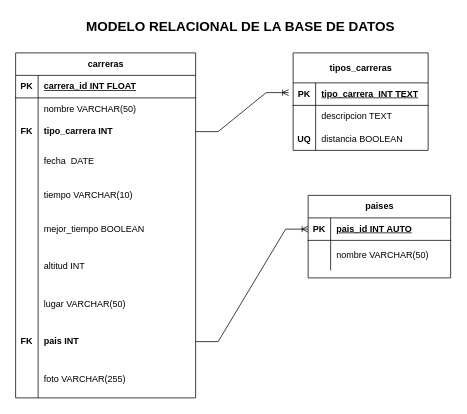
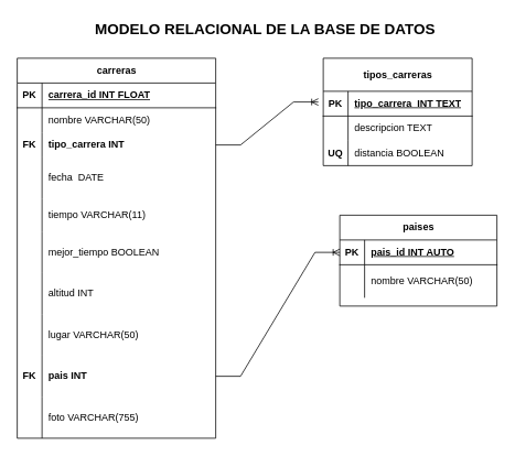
  <mxCell id="0" />
  <mxCell id="1" parent="0" />
  <mxCell id="2" value="carreras" style="shape=table;startSize=30;container=1;collapsible=1;childLayout=tableLayout;fixedRows=1;rowLines=0;fontStyle=1;align=center;resizeLast=1;html=1;" parent="1" vertex="1"><mxGeometry x="20" y="70" width="240" height="460" as="geometry" /></mxCell>
  <mxCell id="3" value="" style="shape=tableRow;horizontal=0;startSize=0;swimlaneHead=0;swimlaneBody=0;fillColor=none;collapsible=0;dropTarget=0;points=[[0,0.5],[1,0.5]];portConstraint=eastwest;top=0;left=0;right=0;bottom=1;" parent="2" vertex="1"><mxGeometry y="30" width="240" height="30" as="geometry" /></mxCell>
  <mxCell id="4" value="PK" style="shape=partialRectangle;connectable=0;fillColor=none;top=0;left=0;bottom=0;right=0;fontStyle=1;overflow=hidden;whiteSpace=wrap;html=1;" parent="3" vertex="1"><mxGeometry width="30" height="30" as="geometry"><mxRectangle width="30" height="30" as="alternateBounds" /></mxGeometry></mxCell>
  <mxCell id="5" value="carrera_id INT FLOAT" style="shape=partialRectangle;connectable=0;fillColor=none;top=0;left=0;bottom=0;right=0;align=left;spacingLeft=6;fontStyle=5;overflow=hidden;whiteSpace=wrap;html=1;" parent="3" vertex="1"><mxGeometry x="30" width="210" height="30" as="geometry"><mxRectangle width="210" height="30" as="alternateBounds" /></mxGeometry></mxCell>
  <mxCell id="6" value="" style="shape=tableRow;horizontal=0;startSize=0;swimlaneHead=0;swimlaneBody=0;fillColor=none;collapsible=0;dropTarget=0;points=[[0,0.5],[1,0.5]];portConstraint=eastwest;top=0;left=0;right=0;bottom=0;" parent="2" vertex="1"><mxGeometry y="60" width="240" height="30" as="geometry" /></mxCell>
  <mxCell id="7" value="" style="shape=partialRectangle;connectable=0;fillColor=none;top=0;left=0;bottom=0;right=0;editable=1;overflow=hidden;whiteSpace=wrap;html=1;" parent="6" vertex="1"><mxGeometry width="30" height="30" as="geometry"><mxRectangle width="30" height="30" as="alternateBounds" /></mxGeometry></mxCell>
  <mxCell id="8" value="nombre VARCHAR(50)" style="shape=partialRectangle;connectable=0;fillColor=none;top=0;left=0;bottom=0;right=0;align=left;spacingLeft=6;overflow=hidden;whiteSpace=wrap;html=1;" parent="6" vertex="1"><mxGeometry x="30" width="210" height="30" as="geometry"><mxRectangle width="210" height="30" as="alternateBounds" /></mxGeometry></mxCell>
  <mxCell id="9" value="" style="shape=tableRow;horizontal=0;startSize=0;swimlaneHead=0;swimlaneBody=0;fillColor=none;collapsible=0;dropTarget=0;points=[[0,0.5],[1,0.5]];portConstraint=eastwest;top=0;left=0;right=0;bottom=0;" parent="2" vertex="1"><mxGeometry y="90" width="240" height="30" as="geometry" /></mxCell>
  <mxCell id="10" value="&lt;b&gt;FK&lt;/b&gt;" style="shape=partialRectangle;connectable=0;fillColor=none;top=0;left=0;bottom=0;right=0;editable=1;overflow=hidden;whiteSpace=wrap;html=1;" parent="9" vertex="1"><mxGeometry width="30" height="30" as="geometry"><mxRectangle width="30" height="30" as="alternateBounds" /></mxGeometry></mxCell>
  <mxCell id="11" value="&lt;font style=&quot;font-size: 12px;&quot;&gt;&lt;b style=&quot;&quot;&gt;tipo_carrera INT&lt;/b&gt;&lt;/font&gt;" style="shape=partialRectangle;connectable=0;fillColor=none;top=0;left=0;bottom=0;right=0;align=left;spacingLeft=6;overflow=hidden;whiteSpace=wrap;html=1;" parent="9" vertex="1"><mxGeometry x="30" width="210" height="30" as="geometry"><mxRectangle width="210" height="30" as="alternateBounds" /></mxGeometry></mxCell>
  <mxCell id="12" value="" style="shape=tableRow;horizontal=0;startSize=0;swimlaneHead=0;swimlaneBody=0;fillColor=none;collapsible=0;dropTarget=0;points=[[0,0.5],[1,0.5]];portConstraint=eastwest;top=0;left=0;right=0;bottom=0;" parent="2" vertex="1"><mxGeometry y="120" width="240" height="50" as="geometry" /></mxCell>
  <mxCell id="13" value="" style="shape=partialRectangle;connectable=0;fillColor=none;top=0;left=0;bottom=0;right=0;editable=1;overflow=hidden;whiteSpace=wrap;html=1;" parent="12" vertex="1"><mxGeometry width="30" height="50" as="geometry"><mxRectangle width="30" height="50" as="alternateBounds" /></mxGeometry></mxCell>
  <mxCell id="14" value="fecha&amp;nbsp; DATE" style="shape=partialRectangle;connectable=0;fillColor=none;top=0;left=0;bottom=0;right=0;align=left;spacingLeft=6;overflow=hidden;whiteSpace=wrap;html=1;" parent="12" vertex="1"><mxGeometry x="30" width="210" height="50" as="geometry"><mxRectangle width="210" height="50" as="alternateBounds" /></mxGeometry></mxCell>
  <mxCell id="15" value="" style="shape=tableRow;horizontal=0;startSize=0;swimlaneHead=0;swimlaneBody=0;fillColor=none;collapsible=0;dropTarget=0;points=[[0,0.5],[1,0.5]];portConstraint=eastwest;top=0;left=0;right=0;bottom=0;" parent="2" vertex="1"><mxGeometry y="170" width="240" height="40" as="geometry" /></mxCell>
  <mxCell id="16" value="" style="shape=partialRectangle;connectable=0;fillColor=none;top=0;left=0;bottom=0;right=0;editable=1;overflow=hidden;whiteSpace=wrap;html=1;" parent="15" vertex="1"><mxGeometry width="30" height="40" as="geometry"><mxRectangle width="30" height="40" as="alternateBounds" /></mxGeometry></mxCell>
- <mxCell id="17" value="tiempo VARCHAR(10)" style="shape=partialRectangle;connectable=0;fillColor=none;top=0;left=0;bottom=0;right=0;align=left;spacingLeft=6;overflow=hidden;whiteSpace=wrap;html=1;" parent="15" vertex="1"><mxGeometry x="30" width="210" height="40" as="geometry"><mxRectangle width="210" height="40" as="alternateBounds" /></mxGeometry></mxCell>
+ <mxCell id="17" value="tiempo VARCHAR(11)" style="shape=partialRectangle;connectable=0;fillColor=none;top=0;left=0;bottom=0;right=0;align=left;spacingLeft=6;overflow=hidden;whiteSpace=wrap;html=1;" parent="15" vertex="1"><mxGeometry x="30" width="210" height="40" as="geometry"><mxRectangle width="210" height="40" as="alternateBounds" /></mxGeometry></mxCell>
  <mxCell id="18" value="" style="shape=tableRow;horizontal=0;startSize=0;swimlaneHead=0;swimlaneBody=0;fillColor=none;collapsible=0;dropTarget=0;points=[[0,0.5],[1,0.5]];portConstraint=eastwest;top=0;left=0;right=0;bottom=0;" parent="2" vertex="1"><mxGeometry y="210" width="240" height="50" as="geometry" /></mxCell>
  <mxCell id="19" value="" style="shape=partialRectangle;connectable=0;fillColor=none;top=0;left=0;bottom=0;right=0;editable=1;overflow=hidden;whiteSpace=wrap;html=1;" parent="18" vertex="1"><mxGeometry width="30" height="50" as="geometry"><mxRectangle width="30" height="50" as="alternateBounds" /></mxGeometry></mxCell>
  <mxCell id="20" value="mejor_tiempo BOOLEAN" style="shape=partialRectangle;connectable=0;fillColor=none;top=0;left=0;bottom=0;right=0;align=left;spacingLeft=6;overflow=hidden;whiteSpace=wrap;html=1;" parent="18" vertex="1"><mxGeometry x="30" width="210" height="50" as="geometry"><mxRectangle width="210" height="50" as="alternateBounds" /></mxGeometry></mxCell>
  <mxCell id="21" value="" style="shape=tableRow;horizontal=0;startSize=0;swimlaneHead=0;swimlaneBody=0;fillColor=none;collapsible=0;dropTarget=0;points=[[0,0.5],[1,0.5]];portConstraint=eastwest;top=0;left=0;right=0;bottom=0;" parent="2" vertex="1"><mxGeometry y="260" width="240" height="50" as="geometry" /></mxCell>
  <mxCell id="22" value="" style="shape=partialRectangle;connectable=0;fillColor=none;top=0;left=0;bottom=0;right=0;editable=1;overflow=hidden;whiteSpace=wrap;html=1;" parent="21" vertex="1"><mxGeometry width="30" height="50" as="geometry"><mxRectangle width="30" height="50" as="alternateBounds" /></mxGeometry></mxCell>
  <mxCell id="23" value="altitud INT" style="shape=partialRectangle;connectable=0;fillColor=none;top=0;left=0;bottom=0;right=0;align=left;spacingLeft=6;overflow=hidden;whiteSpace=wrap;html=1;" parent="21" vertex="1"><mxGeometry x="30" width="210" height="50" as="geometry"><mxRectangle width="210" height="50" as="alternateBounds" /></mxGeometry></mxCell>
  <mxCell id="24" value="" style="shape=tableRow;horizontal=0;startSize=0;swimlaneHead=0;swimlaneBody=0;fillColor=none;collapsible=0;dropTarget=0;points=[[0,0.5],[1,0.5]];portConstraint=eastwest;top=0;left=0;right=0;bottom=0;" parent="2" vertex="1"><mxGeometry y="310" width="240" height="50" as="geometry" /></mxCell>
  <mxCell id="25" value="" style="shape=partialRectangle;connectable=0;fillColor=none;top=0;left=0;bottom=0;right=0;editable=1;overflow=hidden;whiteSpace=wrap;html=1;" parent="24" vertex="1"><mxGeometry width="30" height="50" as="geometry"><mxRectangle width="30" height="50" as="alternateBounds" /></mxGeometry></mxCell>
  <mxCell id="26" value="lugar VARCHAR(50)" style="shape=partialRectangle;connectable=0;fillColor=none;top=0;left=0;bottom=0;right=0;align=left;spacingLeft=6;overflow=hidden;whiteSpace=wrap;html=1;" parent="24" vertex="1"><mxGeometry x="30" width="210" height="50" as="geometry"><mxRectangle width="210" height="50" as="alternateBounds" /></mxGeometry></mxCell>
  <mxCell id="27" value="" style="shape=tableRow;horizontal=0;startSize=0;swimlaneHead=0;swimlaneBody=0;fillColor=none;collapsible=0;dropTarget=0;points=[[0,0.5],[1,0.5]];portConstraint=eastwest;top=0;left=0;right=0;bottom=0;" parent="2" vertex="1"><mxGeometry y="360" width="240" height="50" as="geometry" /></mxCell>
  <mxCell id="28" value="&lt;b&gt;FK&lt;/b&gt;" style="shape=partialRectangle;connectable=0;fillColor=none;top=0;left=0;bottom=0;right=0;editable=1;overflow=hidden;whiteSpace=wrap;html=1;" parent="27" vertex="1"><mxGeometry width="30" height="50" as="geometry"><mxRectangle width="30" height="50" as="alternateBounds" /></mxGeometry></mxCell>
  <mxCell id="29" value="&lt;b&gt;pais INT&lt;/b&gt;" style="shape=partialRectangle;connectable=0;fillColor=none;top=0;left=0;bottom=0;right=0;align=left;spacingLeft=6;overflow=hidden;whiteSpace=wrap;html=1;" parent="27" vertex="1"><mxGeometry x="30" width="210" height="50" as="geometry"><mxRectangle width="210" height="50" as="alternateBounds" /></mxGeometry></mxCell>
  <mxCell id="30" value="" style="shape=tableRow;horizontal=0;startSize=0;swimlaneHead=0;swimlaneBody=0;fillColor=none;collapsible=0;dropTarget=0;points=[[0,0.5],[1,0.5]];portConstraint=eastwest;top=0;left=0;right=0;bottom=0;" parent="2" vertex="1"><mxGeometry y="410" width="240" height="50" as="geometry" /></mxCell>
  <mxCell id="31" value="" style="shape=partialRectangle;connectable=0;fillColor=none;top=0;left=0;bottom=0;right=0;editable=1;overflow=hidden;whiteSpace=wrap;html=1;" parent="30" vertex="1"><mxGeometry width="30" height="50" as="geometry"><mxRectangle width="30" height="50" as="alternateBounds" /></mxGeometry></mxCell>
- <mxCell id="32" value="foto VARCHAR(255)" style="shape=partialRectangle;connectable=0;fillColor=none;top=0;left=0;bottom=0;right=0;align=left;spacingLeft=6;overflow=hidden;whiteSpace=wrap;html=1;" parent="30" vertex="1"><mxGeometry x="30" width="210" height="50" as="geometry"><mxRectangle width="210" height="50" as="alternateBounds" /></mxGeometry></mxCell>
+ <mxCell id="32" value="foto VARCHAR(755)" style="shape=partialRectangle;connectable=0;fillColor=none;top=0;left=0;bottom=0;right=0;align=left;spacingLeft=6;overflow=hidden;whiteSpace=wrap;html=1;" parent="30" vertex="1"><mxGeometry x="30" width="210" height="50" as="geometry"><mxRectangle width="210" height="50" as="alternateBounds" /></mxGeometry></mxCell>
  <mxCell id="33" value="tipos_carreras" style="shape=table;startSize=40;container=1;collapsible=1;childLayout=tableLayout;fixedRows=1;rowLines=0;fontStyle=1;align=center;resizeLast=1;html=1;" parent="1" vertex="1"><mxGeometry x="390" y="70" width="180" height="130" as="geometry" /></mxCell>
  <mxCell id="34" value="" style="shape=tableRow;horizontal=0;startSize=0;swimlaneHead=0;swimlaneBody=0;fillColor=none;collapsible=0;dropTarget=0;points=[[0,0.5],[1,0.5]];portConstraint=eastwest;top=0;left=0;right=0;bottom=1;" parent="33" vertex="1"><mxGeometry y="40" width="180" height="30" as="geometry" /></mxCell>
  <mxCell id="35" value="PK" style="shape=partialRectangle;connectable=0;fillColor=none;top=0;left=0;bottom=0;right=0;fontStyle=1;overflow=hidden;whiteSpace=wrap;html=1;" parent="34" vertex="1"><mxGeometry width="30" height="30" as="geometry"><mxRectangle width="30" height="30" as="alternateBounds" /></mxGeometry></mxCell>
  <mxCell id="36" value="tipo_carrera&amp;nbsp; INT TEXT" style="shape=partialRectangle;connectable=0;fillColor=none;top=0;left=0;bottom=0;right=0;align=left;spacingLeft=6;fontStyle=5;overflow=hidden;whiteSpace=wrap;html=1;" parent="34" vertex="1"><mxGeometry x="30" width="150" height="30" as="geometry"><mxRectangle width="150" height="30" as="alternateBounds" /></mxGeometry></mxCell>
  <mxCell id="37" value="" style="shape=tableRow;horizontal=0;startSize=0;swimlaneHead=0;swimlaneBody=0;fillColor=none;collapsible=0;dropTarget=0;points=[[0,0.5],[1,0.5]];portConstraint=eastwest;top=0;left=0;right=0;bottom=0;" parent="33" vertex="1"><mxGeometry y="70" width="180" height="30" as="geometry" /></mxCell>
  <mxCell id="38" value="" style="shape=partialRectangle;connectable=0;fillColor=none;top=0;left=0;bottom=0;right=0;editable=1;overflow=hidden;whiteSpace=wrap;html=1;" parent="37" vertex="1"><mxGeometry width="30" height="30" as="geometry"><mxRectangle width="30" height="30" as="alternateBounds" /></mxGeometry></mxCell>
  <mxCell id="39" value="descripcion TEXT" style="shape=partialRectangle;connectable=0;fillColor=none;top=0;left=0;bottom=0;right=0;align=left;spacingLeft=6;overflow=hidden;whiteSpace=wrap;html=1;" parent="37" vertex="1"><mxGeometry x="30" width="150" height="30" as="geometry"><mxRectangle width="150" height="30" as="alternateBounds" /></mxGeometry></mxCell>
  <mxCell id="40" value="" style="shape=tableRow;horizontal=0;startSize=0;swimlaneHead=0;swimlaneBody=0;fillColor=none;collapsible=0;dropTarget=0;points=[[0,0.5],[1,0.5]];portConstraint=eastwest;top=0;left=0;right=0;bottom=0;" parent="33" vertex="1"><mxGeometry y="100" width="180" height="30" as="geometry" /></mxCell>
  <mxCell id="41" value="&lt;b&gt;UQ&lt;/b&gt;" style="shape=partialRectangle;connectable=0;fillColor=none;top=0;left=0;bottom=0;right=0;editable=1;overflow=hidden;whiteSpace=wrap;html=1;" parent="40" vertex="1"><mxGeometry width="30" height="30" as="geometry"><mxRectangle width="30" height="30" as="alternateBounds" /></mxGeometry></mxCell>
  <mxCell id="42" value="distancia BOOLEAN" style="shape=partialRectangle;connectable=0;fillColor=none;top=0;left=0;bottom=0;right=0;align=left;spacingLeft=6;overflow=hidden;whiteSpace=wrap;html=1;" parent="40" vertex="1"><mxGeometry x="30" width="150" height="30" as="geometry"><mxRectangle width="150" height="30" as="alternateBounds" /></mxGeometry></mxCell>
  <mxCell id="43" value="paises" style="shape=table;startSize=30;container=1;collapsible=1;childLayout=tableLayout;fixedRows=1;rowLines=0;fontStyle=1;align=center;resizeLast=1;html=1;" parent="1" vertex="1"><mxGeometry x="410" y="260" width="190" height="110" as="geometry" /></mxCell>
  <mxCell id="44" value="" style="shape=tableRow;horizontal=0;startSize=0;swimlaneHead=0;swimlaneBody=0;fillColor=none;collapsible=0;dropTarget=0;points=[[0,0.5],[1,0.5]];portConstraint=eastwest;top=0;left=0;right=0;bottom=1;" parent="43" vertex="1"><mxGeometry y="30" width="190" height="30" as="geometry" /></mxCell>
  <mxCell id="45" value="PK" style="shape=partialRectangle;connectable=0;fillColor=none;top=0;left=0;bottom=0;right=0;fontStyle=1;overflow=hidden;whiteSpace=wrap;html=1;" parent="44" vertex="1"><mxGeometry width="30" height="30" as="geometry"><mxRectangle width="30" height="30" as="alternateBounds" /></mxGeometry></mxCell>
  <mxCell id="46" value="pais_id INT AUTO" style="shape=partialRectangle;connectable=0;fillColor=none;top=0;left=0;bottom=0;right=0;align=left;spacingLeft=6;fontStyle=5;overflow=hidden;whiteSpace=wrap;html=1;" parent="44" vertex="1"><mxGeometry x="30" width="160" height="30" as="geometry"><mxRectangle width="160" height="30" as="alternateBounds" /></mxGeometry></mxCell>
  <mxCell id="47" value="" style="shape=tableRow;horizontal=0;startSize=0;swimlaneHead=0;swimlaneBody=0;fillColor=none;collapsible=0;dropTarget=0;points=[[0,0.5],[1,0.5]];portConstraint=eastwest;top=0;left=0;right=0;bottom=0;" parent="43" vertex="1"><mxGeometry y="60" width="190" height="40" as="geometry" /></mxCell>
  <mxCell id="48" value="" style="shape=partialRectangle;connectable=0;fillColor=none;top=0;left=0;bottom=0;right=0;editable=1;overflow=hidden;whiteSpace=wrap;html=1;" parent="47" vertex="1"><mxGeometry width="30" height="40" as="geometry"><mxRectangle width="30" height="40" as="alternateBounds" /></mxGeometry></mxCell>
  <mxCell id="49" value="nombre VARCHAR(50)" style="shape=partialRectangle;connectable=0;fillColor=none;top=0;left=0;bottom=0;right=0;align=left;spacingLeft=6;overflow=hidden;whiteSpace=wrap;html=1;" parent="47" vertex="1"><mxGeometry x="30" width="160" height="40" as="geometry"><mxRectangle width="160" height="40" as="alternateBounds" /></mxGeometry></mxCell>
  <mxCell id="50" value="&lt;font style=&quot;font-size: 18px;&quot;&gt;&lt;b&gt;MODELO RELACIONAL DE LA BASE DE DATOS&lt;/b&gt;&lt;/font&gt;" style="text;strokeColor=none;align=center;fillColor=none;html=1;verticalAlign=middle;whiteSpace=wrap;rounded=0;" parent="1" vertex="1"><mxGeometry x="100" y="20" width="440" height="30" as="geometry" /></mxCell>
  <mxCell id="51" value="" style="edgeStyle=entityRelationEdgeStyle;fontSize=12;html=1;endArrow=ERoneToMany;rounded=0;entryX=-0.033;entryY=0.433;entryDx=0;entryDy=0;entryPerimeter=0;" edge="1" parent="1" source="9" target="34"><mxGeometry width="100" height="100" relative="1" as="geometry"><mxPoint x="260" y="180" as="sourcePoint" /><mxPoint x="380" y="120" as="targetPoint" /></mxGeometry></mxCell>
  <mxCell id="52" value="" style="edgeStyle=entityRelationEdgeStyle;fontSize=12;html=1;endArrow=ERoneToMany;rounded=0;entryX=0;entryY=0.5;entryDx=0;entryDy=0;exitX=1;exitY=0.5;exitDx=0;exitDy=0;" edge="1" parent="1" source="27" target="44"><mxGeometry width="100" height="100" relative="1" as="geometry"><mxPoint x="270" y="460" as="sourcePoint" /><mxPoint x="370" y="360" as="targetPoint" /></mxGeometry></mxCell>
